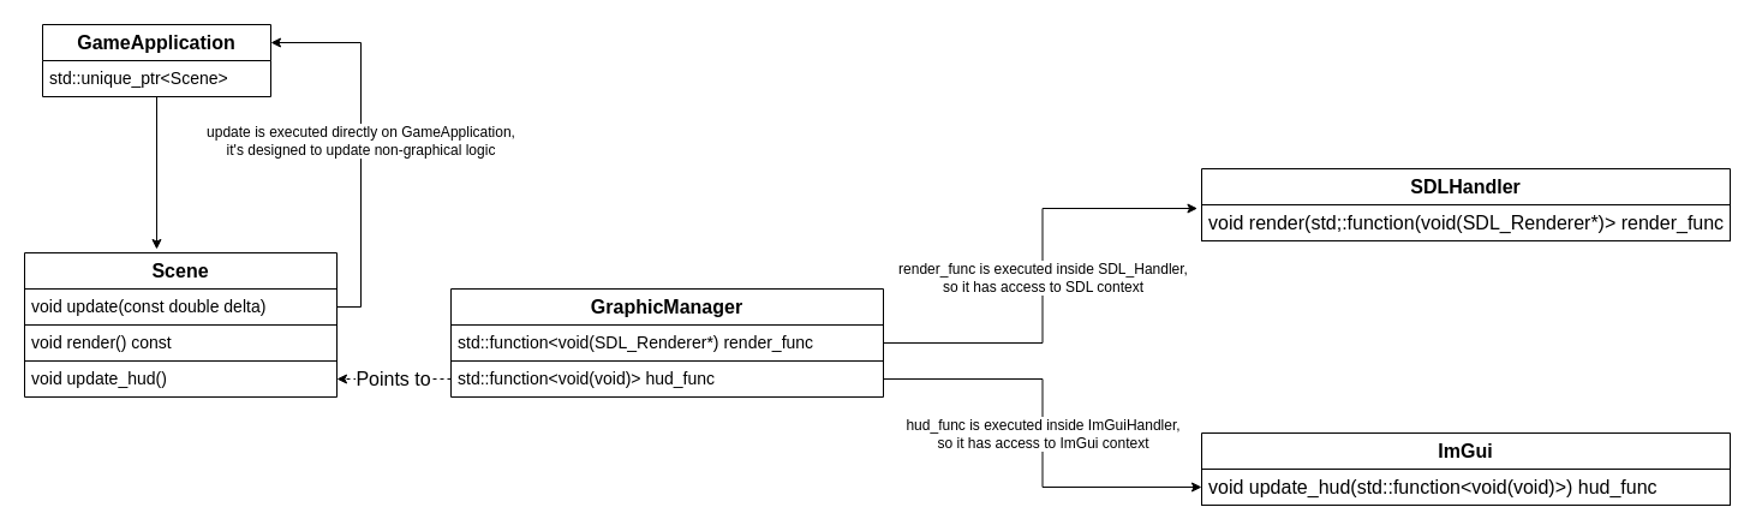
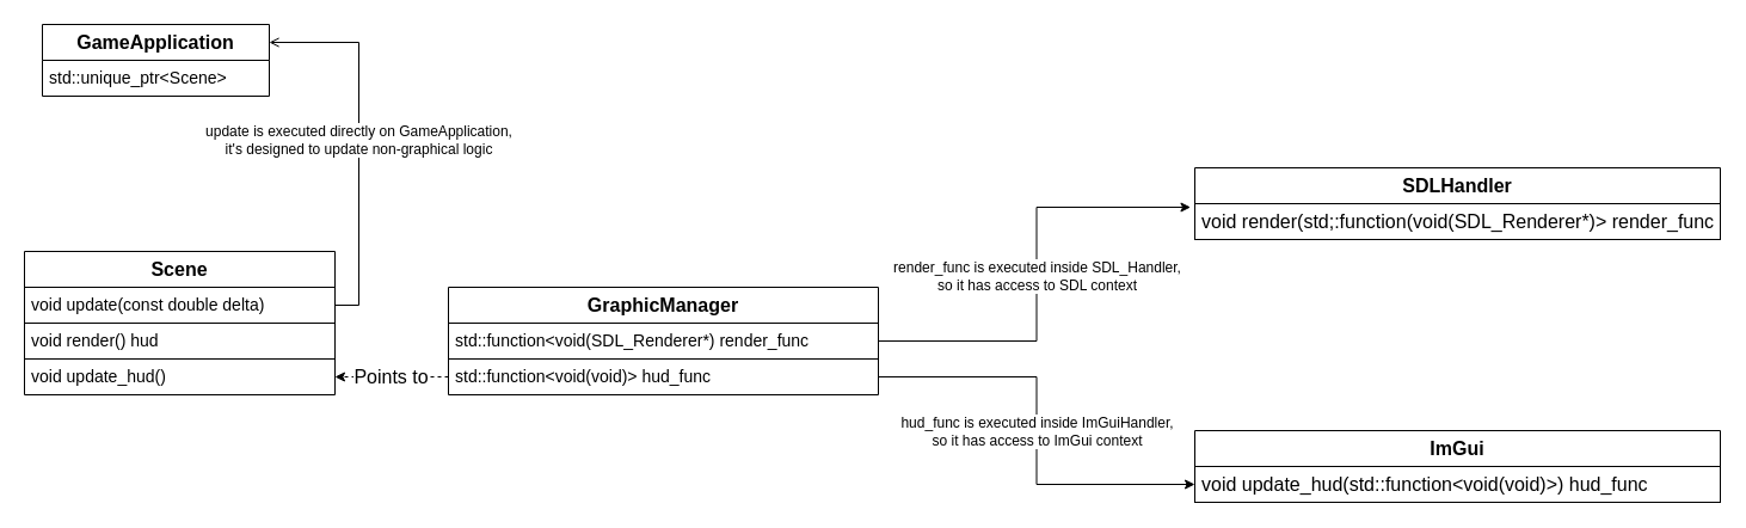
  <mxCell id="0" />
  <mxCell id="1" parent="0" />
- <mxCell id="2" style="edgeStyle=orthogonalEdgeStyle;rounded=0;orthogonalLoop=1;jettySize=auto;html=1;exitX=0.5;exitY=1;exitDx=0;exitDy=0;entryX=0.423;entryY=-0.025;entryDx=0;entryDy=0;entryPerimeter=0;fontSize=16;" edge="1" parent="1" source="3" target="5"><mxGeometry relative="1" as="geometry" /></mxCell>
  <mxCell id="3" value="&lt;b&gt;GameApplication&lt;/b&gt;" style="swimlane;fontStyle=0;childLayout=stackLayout;horizontal=1;startSize=30;horizontalStack=0;resizeParent=1;resizeParentMax=0;resizeLast=0;collapsible=1;marginBottom=0;whiteSpace=wrap;html=1;fontSize=16;" vertex="1" parent="1"><mxGeometry x="35" y="20" width="190" height="60" as="geometry" /></mxCell>
  <mxCell id="4" value="std::unique_ptr&amp;lt;Scene&amp;gt;" style="text;strokeColor=none;fillColor=none;align=left;verticalAlign=middle;spacingLeft=4;spacingRight=4;overflow=hidden;points=[[0,0.5],[1,0.5]];portConstraint=eastwest;rotatable=0;whiteSpace=wrap;html=1;fontSize=14;" vertex="1" parent="3"><mxGeometry y="30" width="190" height="30" as="geometry" /></mxCell>
  <mxCell id="5" value="Scene" style="swimlane;fontStyle=1;childLayout=stackLayout;horizontal=1;startSize=30;horizontalStack=0;resizeParent=1;resizeParentMax=0;resizeLast=0;collapsible=1;marginBottom=0;whiteSpace=wrap;html=1;fontSize=16;" vertex="1" parent="1"><mxGeometry x="20" y="210" width="260" height="120" as="geometry" /></mxCell>
  <mxCell id="6" value="void update(const double delta)" style="text;strokeColor=default;fillColor=none;align=left;verticalAlign=middle;spacingLeft=4;spacingRight=4;overflow=hidden;points=[[0,0.5],[1,0.5]];portConstraint=eastwest;rotatable=0;whiteSpace=wrap;html=1;fontSize=14;" vertex="1" parent="5"><mxGeometry y="30" width="260" height="30" as="geometry" /></mxCell>
- <mxCell id="7" value="void render() const" style="text;strokeColor=default;fillColor=none;align=left;verticalAlign=middle;spacingLeft=4;spacingRight=4;overflow=hidden;points=[[0,0.5],[1,0.5]];portConstraint=eastwest;rotatable=0;whiteSpace=wrap;html=1;fontSize=14;" vertex="1" parent="5"><mxGeometry y="60" width="260" height="30" as="geometry" /></mxCell>
+ <mxCell id="7" value="void render() hud" style="text;strokeColor=default;fillColor=none;align=left;verticalAlign=middle;spacingLeft=4;spacingRight=4;overflow=hidden;points=[[0,0.5],[1,0.5]];portConstraint=eastwest;rotatable=0;whiteSpace=wrap;html=1;fontSize=14;" vertex="1" parent="5"><mxGeometry y="60" width="260" height="30" as="geometry" /></mxCell>
  <mxCell id="8" value="void update_hud()" style="text;strokeColor=none;fillColor=none;align=left;verticalAlign=middle;spacingLeft=4;spacingRight=4;overflow=hidden;points=[[0,0.5],[1,0.5]];portConstraint=eastwest;rotatable=0;whiteSpace=wrap;html=1;fontSize=14;" vertex="1" parent="5"><mxGeometry y="90" width="260" height="30" as="geometry" /></mxCell>
  <mxCell id="9" value="GraphicManager" style="swimlane;fontStyle=1;childLayout=stackLayout;horizontal=1;startSize=30;horizontalStack=0;resizeParent=1;resizeParentMax=0;resizeLast=0;collapsible=1;marginBottom=0;whiteSpace=wrap;html=1;fontSize=16;" vertex="1" parent="1"><mxGeometry x="375" y="240" width="360" height="90" as="geometry" /></mxCell>
  <mxCell id="10" value="std::function&amp;lt;void(SDL_Renderer*) render_func" style="text;strokeColor=default;fillColor=none;align=left;verticalAlign=middle;spacingLeft=4;spacingRight=4;overflow=hidden;points=[[0,0.5],[1,0.5]];portConstraint=eastwest;rotatable=0;whiteSpace=wrap;html=1;fontSize=14;" vertex="1" parent="9"><mxGeometry y="30" width="360" height="30" as="geometry" /></mxCell>
  <mxCell id="11" value="std::function&amp;lt;void(void)&amp;gt; hud_func" style="text;strokeColor=none;fillColor=none;align=left;verticalAlign=middle;spacingLeft=4;spacingRight=4;overflow=hidden;points=[[0,0.5],[1,0.5]];portConstraint=eastwest;rotatable=0;whiteSpace=wrap;html=1;fontSize=14;" vertex="1" parent="9"><mxGeometry y="60" width="360" height="30" as="geometry" /></mxCell>
  <mxCell id="12" value="Points to" style="edgeStyle=orthogonalEdgeStyle;rounded=0;orthogonalLoop=1;jettySize=auto;html=1;exitX=0;exitY=0.5;exitDx=0;exitDy=0;entryX=1;entryY=0.5;entryDx=0;entryDy=0;fontSize=16;dashed=1;" edge="1" parent="1" source="11" target="8"><mxGeometry relative="1" as="geometry" /></mxCell>
- <mxCell id="13" value="&lt;div&gt;update is executed directly on GameApplication, &lt;br&gt;&lt;/div&gt;&lt;div&gt;it's designed to update non-graphical logic&lt;br&gt;&lt;/div&gt;" style="edgeStyle=orthogonalEdgeStyle;rounded=0;orthogonalLoop=1;jettySize=auto;html=1;exitX=1;exitY=0.5;exitDx=0;exitDy=0;entryX=1;entryY=0.25;entryDx=0;entryDy=0;fontSize=12;" edge="1" parent="1" source="6" target="3"><mxGeometry relative="1" as="geometry" /></mxCell>
+ <mxCell id="13" value="&lt;div&gt;update is executed directly on GameApplication, &lt;br&gt;&lt;/div&gt;&lt;div&gt;it's designed to update non-graphical logic&lt;br&gt;&lt;/div&gt;" style="edgeStyle=orthogonalEdgeStyle;rounded=0;orthogonalLoop=1;jettySize=auto;html=1;exitX=1;exitY=0.5;exitDx=0;exitDy=0;entryX=1;entryY=0.25;entryDx=0;entryDy=0;fontSize=12;endArrow=open;" edge="1" parent="1" source="6" target="3"><mxGeometry relative="1" as="geometry" /></mxCell>
  <mxCell id="14" value="&lt;div&gt;SDLHandler&lt;/div&gt;" style="swimlane;fontStyle=1;childLayout=stackLayout;horizontal=1;startSize=30;horizontalStack=0;resizeParent=1;resizeParentMax=0;resizeLast=0;collapsible=1;marginBottom=0;whiteSpace=wrap;html=1;fontSize=16;" vertex="1" parent="1"><mxGeometry x="1000" y="140" width="440" height="60" as="geometry" /></mxCell>
  <mxCell id="15" value="void render(std;:function(void(SDL_Renderer*)&amp;gt; render_func" style="text;strokeColor=default;fillColor=none;align=left;verticalAlign=middle;spacingLeft=4;spacingRight=4;overflow=hidden;points=[[0,0.5],[1,0.5]];portConstraint=eastwest;rotatable=0;whiteSpace=wrap;html=1;fontSize=16;" vertex="1" parent="14"><mxGeometry y="30" width="440" height="30" as="geometry" /></mxCell>
  <mxCell id="16" value="&lt;div&gt;render_func is executed inside SDL_Handler, &lt;br&gt;&lt;/div&gt;&lt;div&gt;so it has access to SDL context&lt;br&gt;&lt;/div&gt;" style="edgeStyle=orthogonalEdgeStyle;rounded=0;orthogonalLoop=1;jettySize=auto;html=1;exitX=1;exitY=0.5;exitDx=0;exitDy=0;entryX=-0.008;entryY=0.1;entryDx=0;entryDy=0;entryPerimeter=0;fontSize=12;" edge="1" parent="1" source="10" target="15"><mxGeometry relative="1" as="geometry" /></mxCell>
  <mxCell id="17" value="ImGui" style="swimlane;fontStyle=1;childLayout=stackLayout;horizontal=1;startSize=30;horizontalStack=0;resizeParent=1;resizeParentMax=0;resizeLast=0;collapsible=1;marginBottom=0;whiteSpace=wrap;html=1;fontSize=16;" vertex="1" parent="1"><mxGeometry x="1000" y="360" width="440" height="60" as="geometry" /></mxCell>
  <mxCell id="18" value="void update_hud(std::function&amp;lt;void(void)&amp;gt;) hud_func" style="text;strokeColor=default;fillColor=none;align=left;verticalAlign=middle;spacingLeft=4;spacingRight=4;overflow=hidden;points=[[0,0.5],[1,0.5]];portConstraint=eastwest;rotatable=0;whiteSpace=wrap;html=1;fontSize=16;" vertex="1" parent="17"><mxGeometry y="30" width="440" height="30" as="geometry" /></mxCell>
  <mxCell id="19" value="&lt;div&gt;hud_func is executed inside ImGuiHandler,&lt;/div&gt;&lt;div&gt;so it has access to ImGui context&lt;/div&gt;" style="edgeStyle=orthogonalEdgeStyle;rounded=0;orthogonalLoop=1;jettySize=auto;html=1;entryX=0;entryY=0.5;entryDx=0;entryDy=0;fontSize=12;" edge="1" parent="1" source="11" target="18"><mxGeometry relative="1" as="geometry" /></mxCell>
